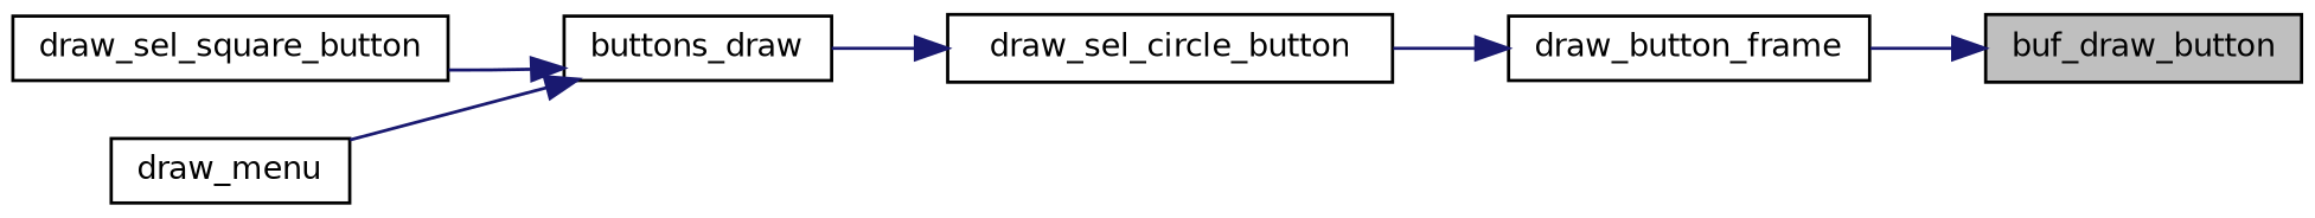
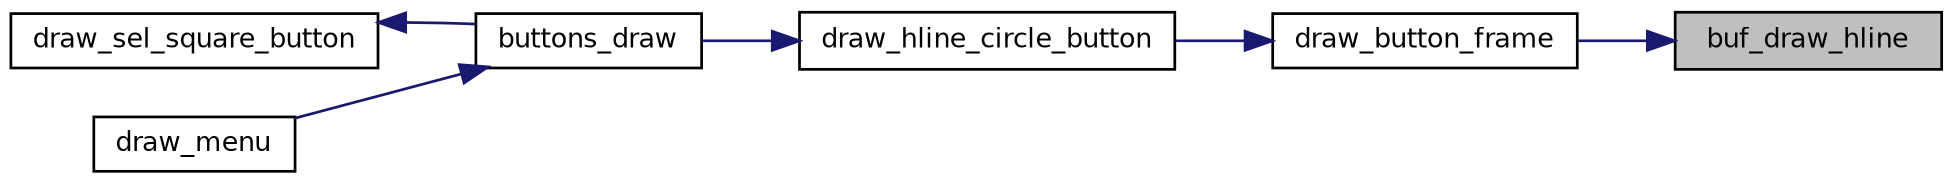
  digraph {
    rankdir=RL
    node [color=black fillcolor=white fontname=Helvetica fontsize=10 shape=record style=filled]
    edge [color=midnightblue dir=back fontname=Helvetica fontsize=10 labelfontname=Helvetica labelfontsize=10 style=solid]
-   n1 [fillcolor=grey75 fontcolor=black height=0.2 label=buf_draw_button width=0.4]
+   n1 [fillcolor=grey75 fontcolor=black height=0.2 label=buf_draw_hline width=0.4]
    n2 [height=0.2 label=draw_button_frame width=0.4]
-   n3 [height=0.2 label=draw_sel_circle_button width=0.4]
+   n3 [height=0.2 label=draw_hline_circle_button width=0.4]
    n4 [height=0.2 label=buttons_draw width=0.4]
    n5 [height=0.2 label=draw_sel_square_button width=0.4]
    n6 [height=0.2 label=draw_menu width=0.4]
    n1 -> n2
    n2 -> n3
    n3 -> n4
    n4 -> n6
-   n4 -> n5
+   n5 -> n4
  }
